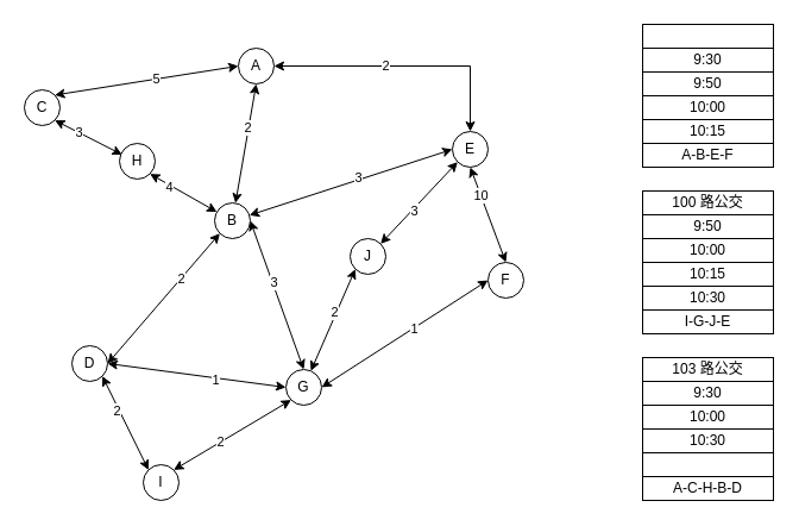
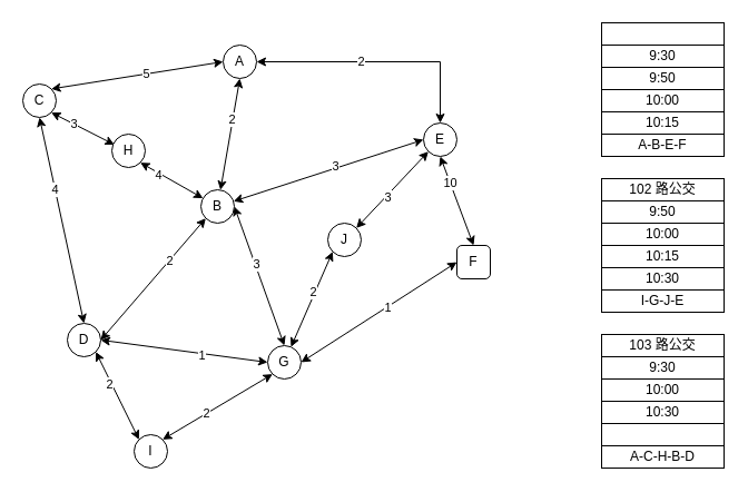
  <mxCell id="0" />
  <mxCell id="1" parent="0" />
  <mxCell id="2" style="rounded=0;orthogonalLoop=1;jettySize=auto;html=1;exitX=0.5;exitY=1;exitDx=0;exitDy=0;startArrow=classic;startFill=1;" edge="1" parent="1" source="8" target="13"><mxGeometry relative="1" as="geometry" /></mxCell>
  <mxCell id="3" value="2" style="edgeLabel;html=1;align=center;verticalAlign=middle;resizable=0;points=[];" vertex="1" connectable="0" parent="2"><mxGeometry x="-0.272" y="-1" relative="1" as="geometry"><mxPoint as="offset" /></mxGeometry></mxCell>
  <mxCell id="4" style="rounded=0;orthogonalLoop=1;jettySize=auto;html=1;exitX=0;exitY=0.5;exitDx=0;exitDy=0;entryX=1;entryY=0;entryDx=0;entryDy=0;startArrow=classic;startFill=1;" edge="1" parent="1" source="8" target="18"><mxGeometry relative="1" as="geometry" /></mxCell>
  <mxCell id="5" value="5" style="edgeLabel;html=1;align=center;verticalAlign=middle;resizable=0;points=[];" vertex="1" connectable="0" parent="4"><mxGeometry x="-0.108" relative="1" as="geometry"><mxPoint as="offset" /></mxGeometry></mxCell>
  <mxCell id="6" style="edgeStyle=orthogonalEdgeStyle;rounded=0;orthogonalLoop=1;jettySize=auto;html=1;exitX=1;exitY=0.5;exitDx=0;exitDy=0;entryX=0.5;entryY=0;entryDx=0;entryDy=0;startArrow=classic;startFill=1;" edge="1" parent="1" source="8" target="29"><mxGeometry relative="1" as="geometry" /></mxCell>
  <mxCell id="7" value="2" style="edgeLabel;html=1;align=center;verticalAlign=middle;resizable=0;points=[];" vertex="1" connectable="0" parent="6"><mxGeometry x="-0.155" y="1" relative="1" as="geometry"><mxPoint as="offset" /></mxGeometry></mxCell>
  <mxCell id="8" value="A" style="ellipse;whiteSpace=wrap;html=1;aspect=fixed;" vertex="1" parent="1"><mxGeometry x="200" y="40" width="30" height="30" as="geometry" /></mxCell>
  <mxCell id="9" style="rounded=0;orthogonalLoop=1;jettySize=auto;html=1;exitX=1;exitY=0.5;exitDx=0;exitDy=0;entryX=0.5;entryY=0;entryDx=0;entryDy=0;startArrow=classic;startFill=1;" edge="1" parent="1" source="13" target="32"><mxGeometry relative="1" as="geometry" /></mxCell>
  <mxCell id="10" value="3" style="edgeLabel;html=1;align=center;verticalAlign=middle;resizable=0;points=[];" vertex="1" connectable="0" parent="9"><mxGeometry x="-0.177" y="1" relative="1" as="geometry"><mxPoint as="offset" /></mxGeometry></mxCell>
  <mxCell id="11" style="rounded=0;orthogonalLoop=1;jettySize=auto;html=1;exitX=0;exitY=1;exitDx=0;exitDy=0;entryX=1;entryY=0.5;entryDx=0;entryDy=0;startArrow=classic;startFill=1;" edge="1" parent="1" source="13" target="19"><mxGeometry relative="1" as="geometry" /></mxCell>
  <mxCell id="12" value="2" style="edgeLabel;html=1;align=center;verticalAlign=middle;resizable=0;points=[];" vertex="1" connectable="0" parent="11"><mxGeometry x="-0.312" relative="1" as="geometry"><mxPoint as="offset" /></mxGeometry></mxCell>
  <mxCell id="13" value="B" style="ellipse;whiteSpace=wrap;html=1;aspect=fixed;" vertex="1" parent="1"><mxGeometry x="180" y="170" width="30" height="30" as="geometry" /></mxCell>
+ <mxCell id="14" style="rounded=0;orthogonalLoop=1;jettySize=auto;html=1;exitX=0.5;exitY=1;exitDx=0;exitDy=0;entryX=0.5;entryY=0;entryDx=0;entryDy=0;startArrow=classic;startFill=1;" edge="1" parent="1" source="18" target="19"><mxGeometry relative="1" as="geometry" /></mxCell>
+ <mxCell id="15" value="4" style="edgeLabel;html=1;align=center;verticalAlign=middle;resizable=0;points=[];" vertex="1" connectable="0" parent="14"><mxGeometry x="-0.298" relative="1" as="geometry"><mxPoint as="offset" /></mxGeometry></mxCell>
  <mxCell id="16" style="edgeStyle=none;rounded=0;orthogonalLoop=1;jettySize=auto;html=1;exitX=1;exitY=1;exitDx=0;exitDy=0;entryX=0.076;entryY=0.316;entryDx=0;entryDy=0;entryPerimeter=0;startArrow=classic;startFill=1;" edge="1" parent="1" source="18" target="35"><mxGeometry relative="1" as="geometry" /></mxCell>
  <mxCell id="17" value="3" style="edgeLabel;html=1;align=center;verticalAlign=middle;resizable=0;points=[];" vertex="1" connectable="0" parent="16"><mxGeometry x="-0.297" relative="1" as="geometry"><mxPoint as="offset" /></mxGeometry></mxCell>
  <mxCell id="18" value="C" style="ellipse;whiteSpace=wrap;html=1;aspect=fixed;" vertex="1" parent="1"><mxGeometry x="20" y="75" width="30" height="30" as="geometry" /></mxCell>
  <mxCell id="19" value="D" style="ellipse;whiteSpace=wrap;html=1;aspect=fixed;" vertex="1" parent="1"><mxGeometry x="60" y="290" width="30" height="30" as="geometry" /></mxCell>
  <mxCell id="20" style="edgeStyle=none;rounded=0;orthogonalLoop=1;jettySize=auto;html=1;exitX=0;exitY=0.5;exitDx=0;exitDy=0;entryX=1;entryY=0.5;entryDx=0;entryDy=0;startArrow=classic;startFill=1;" edge="1" parent="1" source="22" target="32"><mxGeometry relative="1" as="geometry" /></mxCell>
  <mxCell id="21" value="1" style="edgeLabel;html=1;align=center;verticalAlign=middle;resizable=0;points=[];" vertex="1" connectable="0" parent="20"><mxGeometry x="-0.112" relative="1" as="geometry"><mxPoint as="offset" /></mxGeometry></mxCell>
- <mxCell id="22" value="F" style="ellipse;whiteSpace=wrap;html=1;aspect=fixed;" vertex="1" parent="1"><mxGeometry x="410" y="220" width="30" height="30" as="geometry" /></mxCell>
+ <mxCell id="22" value="F" style="whiteSpace=wrap;html=1;aspect=fixed;rounded=1;" vertex="1" parent="1"><mxGeometry x="410" y="220" width="30" height="30" as="geometry" /></mxCell>
  <mxCell id="23" style="edgeStyle=none;rounded=0;orthogonalLoop=1;jettySize=auto;html=1;exitX=0.5;exitY=1;exitDx=0;exitDy=0;entryX=0.5;entryY=0;entryDx=0;entryDy=0;startArrow=classic;startFill=1;" edge="1" parent="1" source="29" target="22"><mxGeometry relative="1" as="geometry" /></mxCell>
  <mxCell id="24" value="10" style="edgeLabel;html=1;align=center;verticalAlign=middle;resizable=0;points=[];" vertex="1" connectable="0" parent="23"><mxGeometry x="-0.421" relative="1" as="geometry"><mxPoint as="offset" /></mxGeometry></mxCell>
  <mxCell id="25" style="edgeStyle=none;rounded=0;orthogonalLoop=1;jettySize=auto;html=1;exitX=0;exitY=0.5;exitDx=0;exitDy=0;startArrow=classic;startFill=1;" edge="1" parent="1" source="29" target="13"><mxGeometry relative="1" as="geometry" /></mxCell>
  <mxCell id="26" value="3" style="edgeLabel;html=1;align=center;verticalAlign=middle;resizable=0;points=[];" vertex="1" connectable="0" parent="25"><mxGeometry x="-0.078" y="-2" relative="1" as="geometry"><mxPoint as="offset" /></mxGeometry></mxCell>
  <mxCell id="27" style="edgeStyle=none;rounded=0;orthogonalLoop=1;jettySize=auto;html=1;exitX=0;exitY=1;exitDx=0;exitDy=0;entryX=1;entryY=0;entryDx=0;entryDy=0;startArrow=classic;startFill=1;" edge="1" parent="1" source="29" target="43"><mxGeometry relative="1" as="geometry" /></mxCell>
  <mxCell id="28" value="3" style="edgeLabel;html=1;align=center;verticalAlign=middle;resizable=0;points=[];" vertex="1" connectable="0" parent="27"><mxGeometry x="0.169" y="1" relative="1" as="geometry"><mxPoint as="offset" /></mxGeometry></mxCell>
  <mxCell id="29" value="E" style="ellipse;whiteSpace=wrap;html=1;aspect=fixed;" vertex="1" parent="1"><mxGeometry x="380" y="110" width="30" height="30" as="geometry" /></mxCell>
  <mxCell id="30" style="edgeStyle=none;rounded=0;orthogonalLoop=1;jettySize=auto;html=1;exitX=0;exitY=0.5;exitDx=0;exitDy=0;entryX=1;entryY=0.5;entryDx=0;entryDy=0;startArrow=classic;startFill=1;" edge="1" parent="1" source="32" target="19"><mxGeometry relative="1" as="geometry" /></mxCell>
  <mxCell id="31" value="1" style="edgeLabel;html=1;align=center;verticalAlign=middle;resizable=0;points=[];" vertex="1" connectable="0" parent="30"><mxGeometry x="-0.21" y="1" relative="1" as="geometry"><mxPoint as="offset" /></mxGeometry></mxCell>
  <mxCell id="32" value="G" style="ellipse;whiteSpace=wrap;html=1;aspect=fixed;" vertex="1" parent="1"><mxGeometry x="240" y="310" width="30" height="30" as="geometry" /></mxCell>
  <mxCell id="33" style="edgeStyle=none;rounded=0;orthogonalLoop=1;jettySize=auto;html=1;exitX=1;exitY=1;exitDx=0;exitDy=0;startArrow=classic;startFill=1;" edge="1" parent="1" source="35" target="13"><mxGeometry relative="1" as="geometry" /></mxCell>
  <mxCell id="34" value="4" style="edgeLabel;html=1;align=center;verticalAlign=middle;resizable=0;points=[];" vertex="1" connectable="0" parent="33"><mxGeometry x="-0.406" y="-2" relative="1" as="geometry"><mxPoint as="offset" /></mxGeometry></mxCell>
  <mxCell id="35" value="H" style="ellipse;whiteSpace=wrap;html=1;aspect=fixed;" vertex="1" parent="1"><mxGeometry x="100" y="120" width="30" height="30" as="geometry" /></mxCell>
  <mxCell id="36" style="edgeStyle=none;rounded=0;orthogonalLoop=1;jettySize=auto;html=1;exitX=0;exitY=0;exitDx=0;exitDy=0;entryX=1;entryY=1;entryDx=0;entryDy=0;startArrow=classic;startFill=1;" edge="1" parent="1" source="40" target="19"><mxGeometry relative="1" as="geometry" /></mxCell>
  <mxCell id="37" value="2" style="edgeLabel;html=1;align=center;verticalAlign=middle;resizable=0;points=[];" vertex="1" connectable="0" parent="36"><mxGeometry x="0.296" y="2" relative="1" as="geometry"><mxPoint as="offset" /></mxGeometry></mxCell>
  <mxCell id="38" style="edgeStyle=none;rounded=0;orthogonalLoop=1;jettySize=auto;html=1;exitX=1;exitY=0;exitDx=0;exitDy=0;entryX=0;entryY=1;entryDx=0;entryDy=0;startArrow=classic;startFill=1;" edge="1" parent="1" source="40" target="32"><mxGeometry relative="1" as="geometry" /></mxCell>
  <mxCell id="39" value="2" style="edgeLabel;html=1;align=center;verticalAlign=middle;resizable=0;points=[];" vertex="1" connectable="0" parent="38"><mxGeometry x="-0.193" y="1" relative="1" as="geometry"><mxPoint as="offset" /></mxGeometry></mxCell>
  <mxCell id="40" value="I" style="ellipse;whiteSpace=wrap;html=1;aspect=fixed;" vertex="1" parent="1"><mxGeometry x="120" y="390" width="30" height="30" as="geometry" /></mxCell>
  <mxCell id="41" style="edgeStyle=none;rounded=0;orthogonalLoop=1;jettySize=auto;html=1;exitX=0;exitY=1;exitDx=0;exitDy=0;startArrow=classic;startFill=1;" edge="1" parent="1" source="43" target="32"><mxGeometry relative="1" as="geometry" /></mxCell>
  <mxCell id="42" value="2" style="edgeLabel;html=1;align=center;verticalAlign=middle;resizable=0;points=[];" vertex="1" connectable="0" parent="41"><mxGeometry x="-0.135" y="-2" relative="1" as="geometry"><mxPoint as="offset" /></mxGeometry></mxCell>
  <mxCell id="43" value="J" style="ellipse;whiteSpace=wrap;html=1;aspect=fixed;" vertex="1" parent="1"><mxGeometry x="294" y="200" width="30" height="30" as="geometry" /></mxCell>
  <mxCell id="44" value="" style="group" vertex="1" connectable="0" parent="1"><mxGeometry x="540" y="20" width="110" height="120" as="geometry" /></mxCell>
  <mxCell id="45" value="" style="rounded=0;whiteSpace=wrap;html=1;" vertex="1" parent="44"><mxGeometry width="110" height="100" as="geometry" /></mxCell>
  <mxCell id="46" value="9:30" style="rounded=0;whiteSpace=wrap;html=1;strokeColor=default;verticalAlign=middle;align=center;horizontal=1;" vertex="1" parent="44"><mxGeometry y="20" width="110" height="20" as="geometry" /></mxCell>
  <mxCell id="47" value="9:50" style="rounded=0;whiteSpace=wrap;html=1;strokeColor=default;verticalAlign=middle;align=center;horizontal=1;" vertex="1" parent="44"><mxGeometry y="40" width="110" height="20" as="geometry" /></mxCell>
  <mxCell id="48" value="10:00" style="rounded=0;whiteSpace=wrap;html=1;strokeColor=default;verticalAlign=middle;align=center;horizontal=1;" vertex="1" parent="44"><mxGeometry y="60" width="110" height="20" as="geometry" /></mxCell>
  <mxCell id="49" value="10:15" style="rounded=0;whiteSpace=wrap;html=1;strokeColor=default;verticalAlign=middle;align=center;horizontal=1;" vertex="1" parent="44"><mxGeometry y="80" width="110" height="20" as="geometry" /></mxCell>
  <mxCell id="50" value="A-B-E-F" style="rounded=0;whiteSpace=wrap;html=1;strokeColor=default;verticalAlign=middle;align=center;horizontal=1;" vertex="1" parent="44"><mxGeometry y="100" width="110" height="20" as="geometry" /></mxCell>
  <mxCell id="51" value="" style="group" vertex="1" connectable="0" parent="1"><mxGeometry x="540" y="160" width="110" height="120" as="geometry" /></mxCell>
  <mxCell id="52" value="" style="rounded=0;whiteSpace=wrap;html=1;" vertex="1" parent="51"><mxGeometry width="110" height="100" as="geometry" /></mxCell>
- <mxCell id="53" value="100&amp;nbsp;路公交" style="rounded=0;whiteSpace=wrap;html=1;strokeColor=default;" vertex="1" parent="51"><mxGeometry width="110" height="20" as="geometry" /></mxCell>
+ <mxCell id="53" value="102&amp;nbsp;路公交" style="rounded=0;whiteSpace=wrap;html=1;strokeColor=default;" vertex="1" parent="51"><mxGeometry width="110" height="20" as="geometry" /></mxCell>
  <mxCell id="54" value="10:00" style="rounded=0;whiteSpace=wrap;html=1;strokeColor=default;verticalAlign=middle;align=center;horizontal=1;" vertex="1" parent="51"><mxGeometry y="40" width="110" height="20" as="geometry" /></mxCell>
  <mxCell id="55" value="10:15" style="rounded=0;whiteSpace=wrap;html=1;strokeColor=default;verticalAlign=middle;align=center;horizontal=1;" vertex="1" parent="51"><mxGeometry y="60" width="110" height="20" as="geometry" /></mxCell>
  <mxCell id="56" value="I-G-J-E" style="rounded=0;whiteSpace=wrap;html=1;strokeColor=default;verticalAlign=middle;align=center;horizontal=1;" vertex="1" parent="51"><mxGeometry y="100" width="110" height="20" as="geometry" /></mxCell>
  <mxCell id="57" value="9:50" style="rounded=0;whiteSpace=wrap;html=1;strokeColor=default;verticalAlign=middle;align=center;horizontal=1;" vertex="1" parent="51"><mxGeometry y="20" width="110" height="20" as="geometry" /></mxCell>
  <mxCell id="58" value="10:30" style="rounded=0;whiteSpace=wrap;html=1;strokeColor=default;verticalAlign=middle;align=center;horizontal=1;" vertex="1" parent="51"><mxGeometry y="80" width="110" height="20" as="geometry" /></mxCell>
  <mxCell id="59" value="" style="group" vertex="1" connectable="0" parent="1"><mxGeometry x="540" y="300" width="110" height="120" as="geometry" /></mxCell>
  <mxCell id="60" value="" style="rounded=0;whiteSpace=wrap;html=1;" vertex="1" parent="59"><mxGeometry width="110" height="100" as="geometry" /></mxCell>
  <mxCell id="61" value="103 路公交" style="rounded=0;whiteSpace=wrap;html=1;strokeColor=default;" vertex="1" parent="59"><mxGeometry width="110" height="20" as="geometry" /></mxCell>
  <mxCell id="62" value="10:00" style="rounded=0;whiteSpace=wrap;html=1;strokeColor=default;verticalAlign=middle;align=center;horizontal=1;" vertex="1" parent="59"><mxGeometry y="40" width="110" height="20" as="geometry" /></mxCell>
  <mxCell id="63" value="10:30" style="rounded=0;whiteSpace=wrap;html=1;strokeColor=default;verticalAlign=middle;align=center;horizontal=1;" vertex="1" parent="59"><mxGeometry y="60" width="110" height="20" as="geometry" /></mxCell>
  <mxCell id="64" value="A-C-H-B-D" style="rounded=0;whiteSpace=wrap;html=1;strokeColor=default;verticalAlign=middle;align=center;horizontal=1;" vertex="1" parent="59"><mxGeometry y="100" width="110" height="20" as="geometry" /></mxCell>
  <mxCell id="65" value="9:30" style="rounded=0;whiteSpace=wrap;html=1;strokeColor=default;verticalAlign=middle;align=center;horizontal=1;" vertex="1" parent="59"><mxGeometry y="20" width="110" height="20" as="geometry" /></mxCell>
